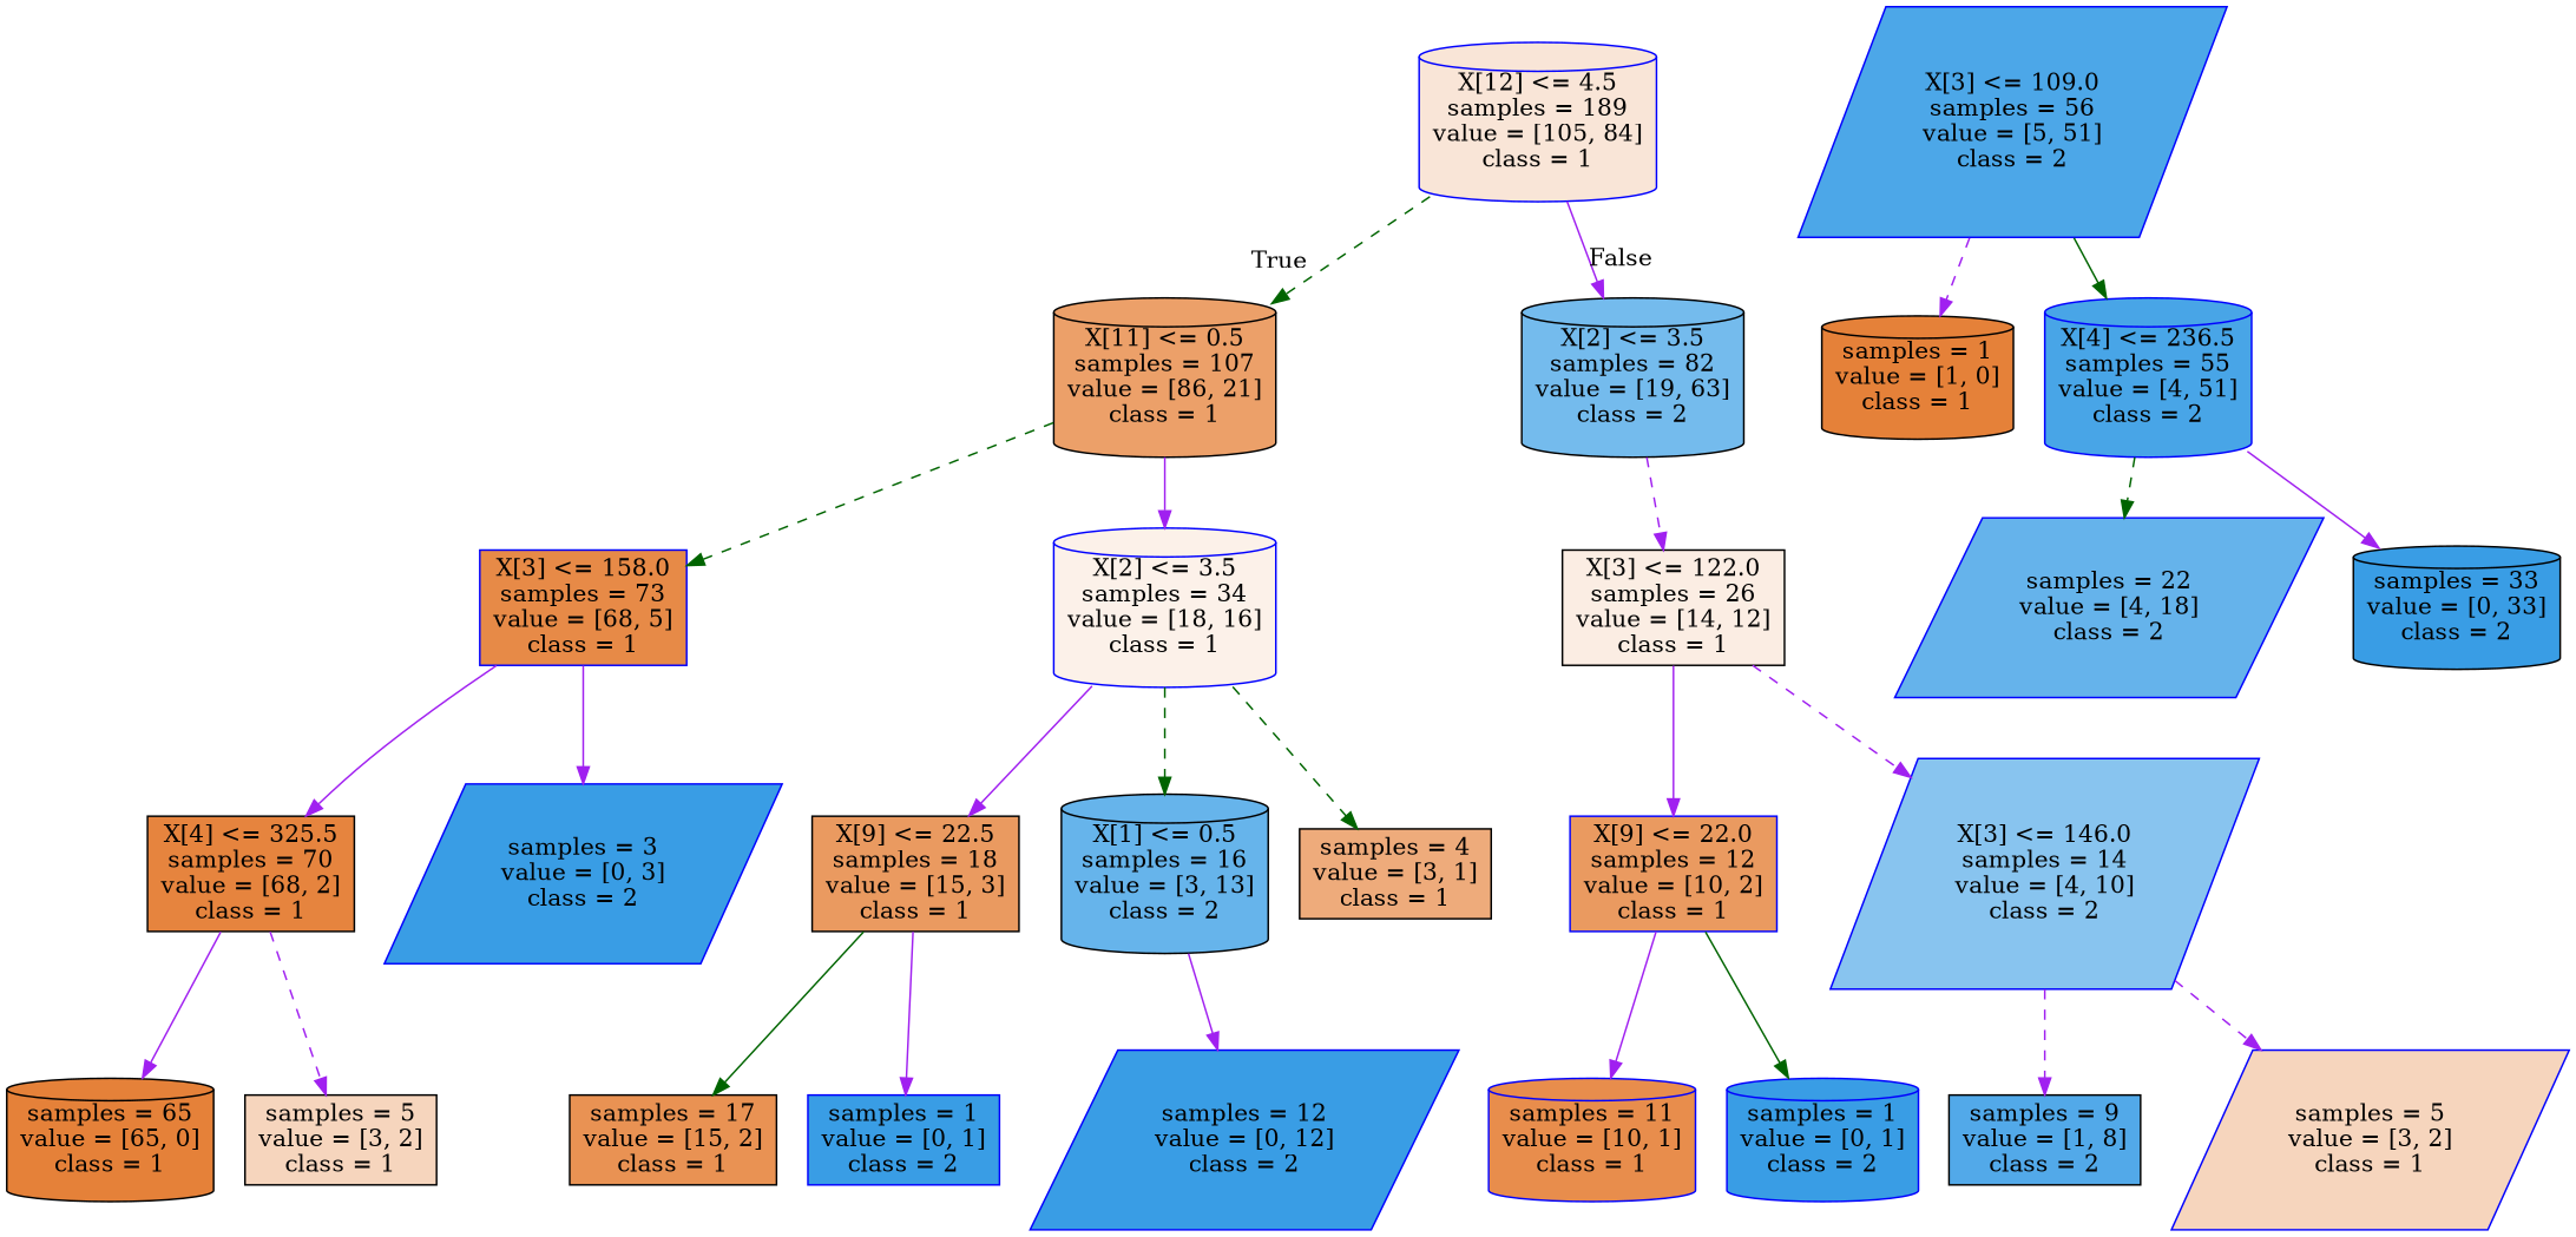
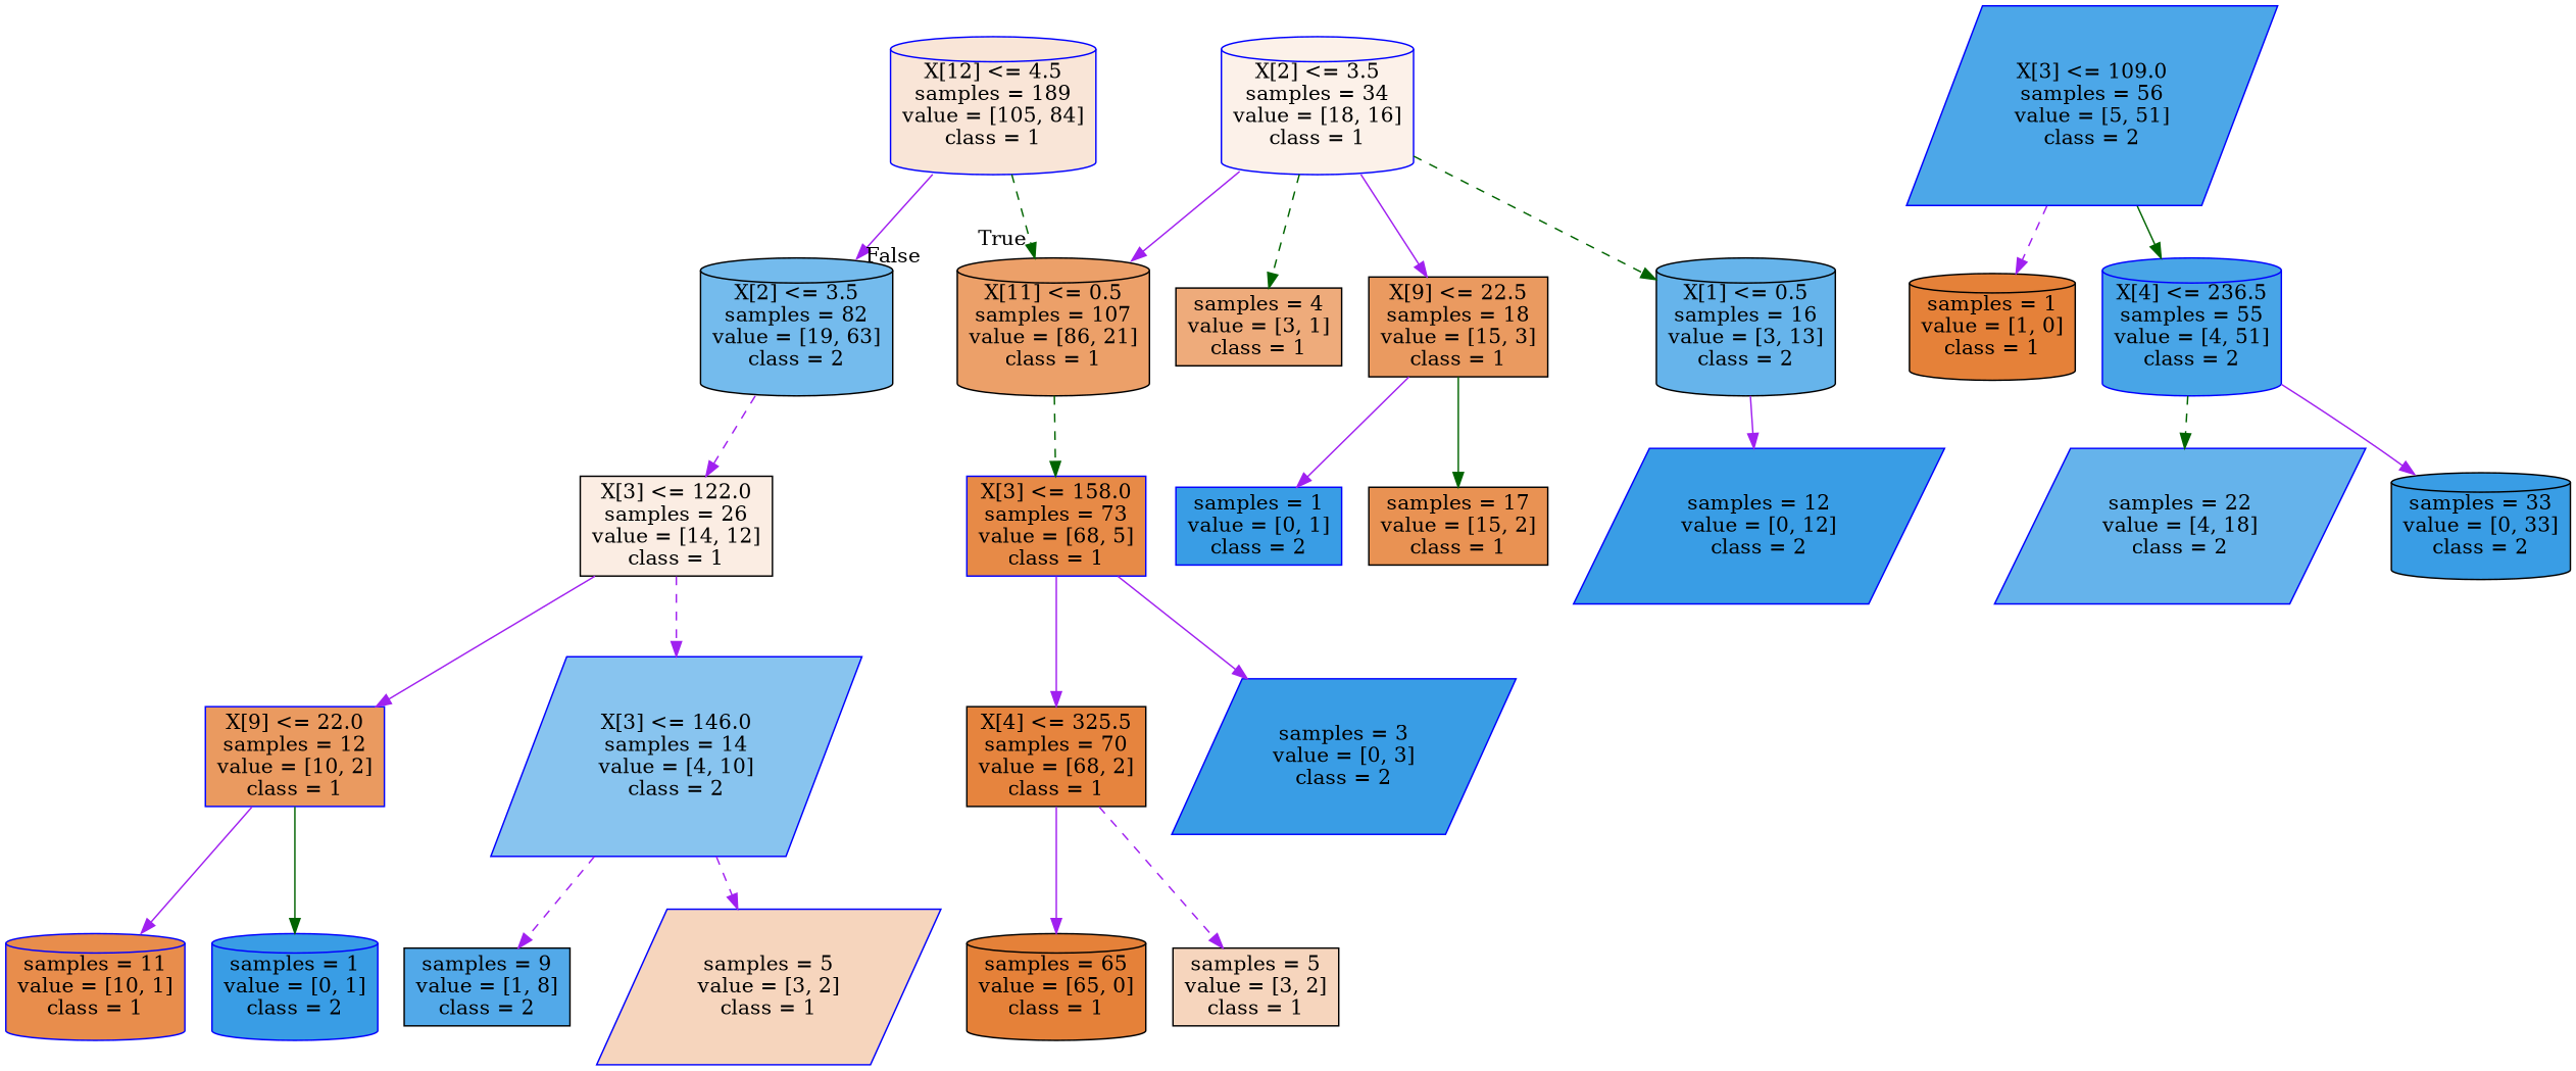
  digraph {
    node [color=blue fillcolor="#399de5ff" shape=cylinder style=filled]
    edge [color=purple style=solid]
    n1 [fillcolor="#e5813933" label="X[12] <= 4.5\nsamples = 189\nvalue = [105, 84]\nclass = 1"]
    n2 [color=black fillcolor="#e58139c1" label="X[11] <= 0.5\nsamples = 107\nvalue = [86, 21]\nclass = 1"]
    n3 [color=black fillcolor="#399de5b2" label="X[2] <= 3.5\nsamples = 82\nvalue = [19, 63]\nclass = 2"]
    n4 [fillcolor="#e58139ec" label="X[3] <= 158.0\nsamples = 73\nvalue = [68, 5]\nclass = 1" shape=box]
    n5 [fillcolor="#e581391c" label="X[2] <= 3.5\nsamples = 34\nvalue = [18, 16]\nclass = 1"]
    n6 [color=black fillcolor="#e5813924" label="X[3] <= 122.0\nsamples = 26\nvalue = [14, 12]\nclass = 1" shape=box]
    n7 [color=black fillcolor="#e58139f8" label="X[4] <= 325.5\nsamples = 70\nvalue = [68, 2]\nclass = 1" shape=box]
    n8 [label="samples = 3\nvalue = [0, 3]\nclass = 2" shape=parallelogram]
    n9 [color=black fillcolor="#e58139cc" label="X[9] <= 22.5\nsamples = 18\nvalue = [15, 3]\nclass = 1" shape=box]
    n10 [color=black fillcolor="#399de5c4" label="X[1] <= 0.5\nsamples = 16\nvalue = [3, 13]\nclass = 2"]
    n11 [color=black fillcolor="#e58139aa" label="samples = 4\nvalue = [3, 1]\nclass = 1" shape=box]
    n12 [color=black fillcolor="#e58139ff" label="samples = 65\nvalue = [65, 0]\nclass = 1"]
    n13 [color=black fillcolor="#e5813955" label="samples = 5\nvalue = [3, 2]\nclass = 1" shape=box]
    n14 [color=black fillcolor="#e58139dd" label="samples = 17\nvalue = [15, 2]\nclass = 1" shape=box]
    n15 [label="samples = 1\nvalue = [0, 1]\nclass = 2" shape=box]
    n16 [label="samples = 12\nvalue = [0, 12]\nclass = 2" shape=parallelogram]
    n17 [fillcolor="#e58139cc" label="X[9] <= 22.0\nsamples = 12\nvalue = [10, 2]\nclass = 1" shape=box]
    n18 [fillcolor="#399de599" label="X[3] <= 146.0\nsamples = 14\nvalue = [4, 10]\nclass = 2" shape=parallelogram]
    n19 [fillcolor="#399de5e6" label="X[3] <= 109.0\nsamples = 56\nvalue = [5, 51]\nclass = 2" shape=parallelogram]
    n20 [color=black fillcolor="#e58139ff" label="samples = 1\nvalue = [1, 0]\nclass = 1"]
    n21 [fillcolor="#399de5eb" label="X[4] <= 236.5\nsamples = 55\nvalue = [4, 51]\nclass = 2"]
    n22 [fillcolor="#e58139e6" label="samples = 11\nvalue = [10, 1]\nclass = 1"]
    n23 [label="samples = 1\nvalue = [0, 1]\nclass = 2"]
    n24 [color=black fillcolor="#399de5df" label="samples = 9\nvalue = [1, 8]\nclass = 2" shape=box]
    n25 [fillcolor="#e5813955" label="samples = 5\nvalue = [3, 2]\nclass = 1" shape=parallelogram]
    n26 [fillcolor="#399de5c6" label="samples = 22\nvalue = [4, 18]\nclass = 2" shape=parallelogram]
    n27 [color=black label="samples = 33\nvalue = [0, 33]\nclass = 2"]
    n1 -> n2 [color=darkgreen headlabel=True labelangle=45 labeldistance=2.5 style=dashed]
    n1 -> n3 [headlabel=False labelangle=-45 labeldistance=2.5]
    n2 -> n4 [color=darkgreen style=dashed]
-   n2 -> n5
+   n5 -> n2
    n3 -> n6 [style=dashed]
    n4 -> n7
    n4 -> n8
    n5 -> n9
    n5 -> n10 [color=darkgreen style=dashed]
    n5 -> n11 [color=darkgreen style=dashed]
    n6 -> n17
    n6 -> n18 [style=dashed]
    n7 -> n12
    n7 -> n13 [style=dashed]
    n9 -> n14 [color=darkgreen]
    n9 -> n15
    n10 -> n16
    n17 -> n22
    n17 -> n23 [color=darkgreen]
    n18 -> n24 [style=dashed]
    n18 -> n25 [style=dashed]
    n19 -> n20 [style=dashed]
    n19 -> n21 [color=darkgreen]
    n21 -> n26 [color=darkgreen style=dashed]
    n21 -> n27
  }
